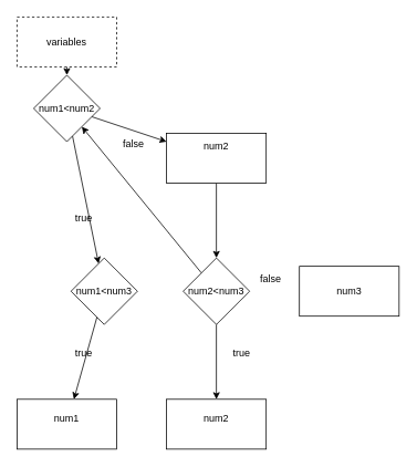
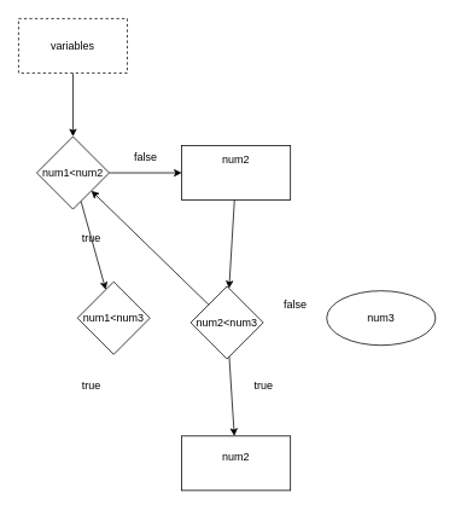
  <mxCell id="0" />
  <mxCell id="1" parent="0" />
  <mxCell id="2" value="" style="edgeStyle=none;html=1;" edge="1" parent="1" source="3" target="6"><mxGeometry relative="1" as="geometry" /></mxCell>
  <mxCell id="3" value="variables" style="whiteSpace=wrap;html=1;dashed=1;" vertex="1" parent="1"><mxGeometry x="20" y="20" width="120" height="60" as="geometry" /></mxCell>
  <mxCell id="4" value="" style="edgeStyle=none;html=1;" edge="1" parent="1" source="6" target="8"><mxGeometry relative="1" as="geometry" /></mxCell>
  <mxCell id="5" value="" style="edgeStyle=none;html=1;" edge="1" parent="1" source="6" target="17"><mxGeometry relative="1" as="geometry" /></mxCell>
- <mxCell id="6" value="num1&amp;lt;num2" style="rhombus;whiteSpace=wrap;html=1;" vertex="1" parent="1"><mxGeometry x="40" y="90" width="80" height="80" as="geometry" /></mxCell>
- <mxCell id="7" value="" style="edgeStyle=none;html=1;" edge="1" parent="1" source="8" target="10"><mxGeometry relative="1" as="geometry" /></mxCell>
+ <mxCell id="6" value="num1&amp;lt;num2" style="rhombus;whiteSpace=wrap;html=1;" vertex="1" parent="1"><mxGeometry x="40" y="150" width="80" height="80" as="geometry" /></mxCell>
  <mxCell id="8" value="num1&amp;lt;num3" style="rhombus;whiteSpace=wrap;html=1;" vertex="1" parent="1"><mxGeometry x="85" y="310" width="80" height="80" as="geometry" /></mxCell>
  <mxCell id="9" value="true" style="text;html=1;align=center;verticalAlign=middle;resizable=0;points=[];autosize=1;strokeColor=none;fillColor=none;" vertex="1" parent="1"><mxGeometry x="80" y="248" width="40" height="30" as="geometry" /></mxCell>
- <mxCell id="10" value="num1&lt;div&gt;&lt;br&gt;&lt;/div&gt;" style="whiteSpace=wrap;html=1;" vertex="1" parent="1"><mxGeometry x="20" y="480" width="120" height="60" as="geometry" /></mxCell>
  <mxCell id="11" value="" style="edgeStyle=none;html=1;" edge="1" parent="1" source="13" target="18"><mxGeometry relative="1" as="geometry" /></mxCell>
  <mxCell id="12" value="" style="edgeStyle=none;html=1;" edge="1" parent="1" source="13" target="6"><mxGeometry relative="1" as="geometry" /></mxCell>
- <mxCell id="13" value="num2&amp;lt;num3" style="rhombus;whiteSpace=wrap;html=1;" vertex="1" parent="1"><mxGeometry x="220" y="310" width="80" height="80" as="geometry" /></mxCell>
+ <mxCell id="13" value="num2&amp;lt;num3" style="rhombus;whiteSpace=wrap;html=1;" vertex="1" parent="1"><mxGeometry x="210" y="315" width="80" height="80" as="geometry" /></mxCell>
  <mxCell id="14" value="false" style="text;html=1;align=center;verticalAlign=middle;resizable=0;points=[];autosize=1;strokeColor=none;fillColor=none;" vertex="1" parent="1"><mxGeometry x="135" y="158" width="50" height="30" as="geometry" /></mxCell>
  <mxCell id="15" value="true" style="text;html=1;align=center;verticalAlign=middle;resizable=0;points=[];autosize=1;strokeColor=none;fillColor=none;" vertex="1" parent="1"><mxGeometry x="80" y="410" width="40" height="30" as="geometry" /></mxCell>
  <mxCell id="16" value="" style="edgeStyle=none;html=1;" edge="1" parent="1" source="17" target="13"><mxGeometry relative="1" as="geometry" /></mxCell>
  <mxCell id="17" value="num2&lt;div&gt;&lt;font color=&quot;#000000&quot;&gt;&lt;br&gt;&lt;/font&gt;&lt;div&gt;&lt;br&gt;&lt;/div&gt;&lt;/div&gt;" style="whiteSpace=wrap;html=1;" vertex="1" parent="1"><mxGeometry x="200" y="160" width="120" height="60" as="geometry" /></mxCell>
  <mxCell id="18" value="num2&lt;div&gt;&lt;br&gt;&lt;/div&gt;" style="whiteSpace=wrap;html=1;" vertex="1" parent="1"><mxGeometry x="200" y="480" width="120" height="60" as="geometry" /></mxCell>
  <mxCell id="19" value="true" style="text;html=1;align=center;verticalAlign=middle;resizable=0;points=[];autosize=1;strokeColor=none;fillColor=none;" vertex="1" parent="1"><mxGeometry x="270" y="410" width="40" height="30" as="geometry" /></mxCell>
- <mxCell id="20" value="num3" style="whiteSpace=wrap;html=1;" vertex="1" parent="1"><mxGeometry x="360" y="320" width="120" height="60" as="geometry" /></mxCell>
+ <mxCell id="20" value="num3" style="ellipse;whiteSpace=wrap;html=1;" vertex="1" parent="1"><mxGeometry x="360" y="320" width="120" height="60" as="geometry" /></mxCell>
  <mxCell id="21" value="false" style="text;html=1;align=center;verticalAlign=middle;resizable=0;points=[];autosize=1;strokeColor=none;fillColor=none;" vertex="1" parent="1"><mxGeometry x="300" y="320" width="50" height="30" as="geometry" /></mxCell>
